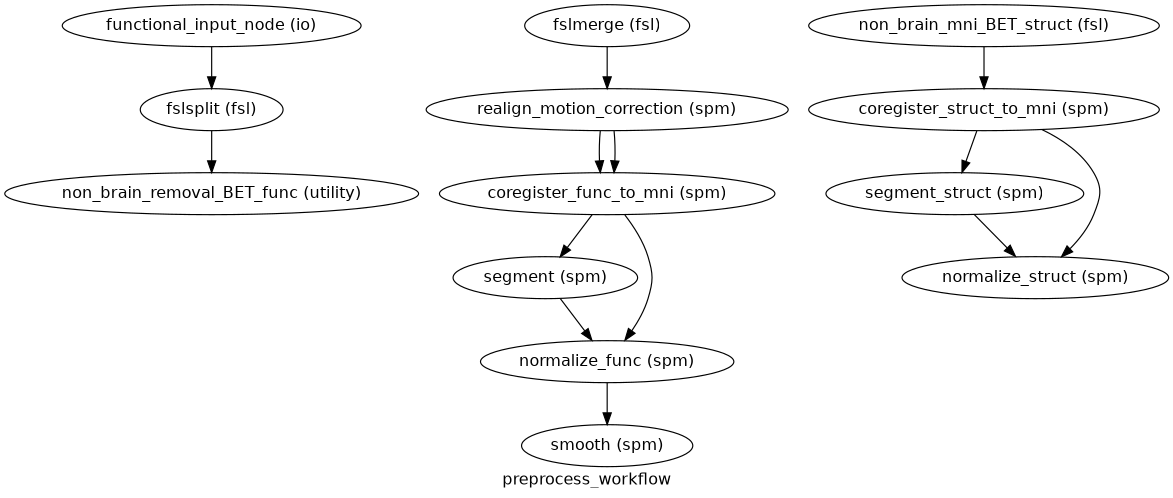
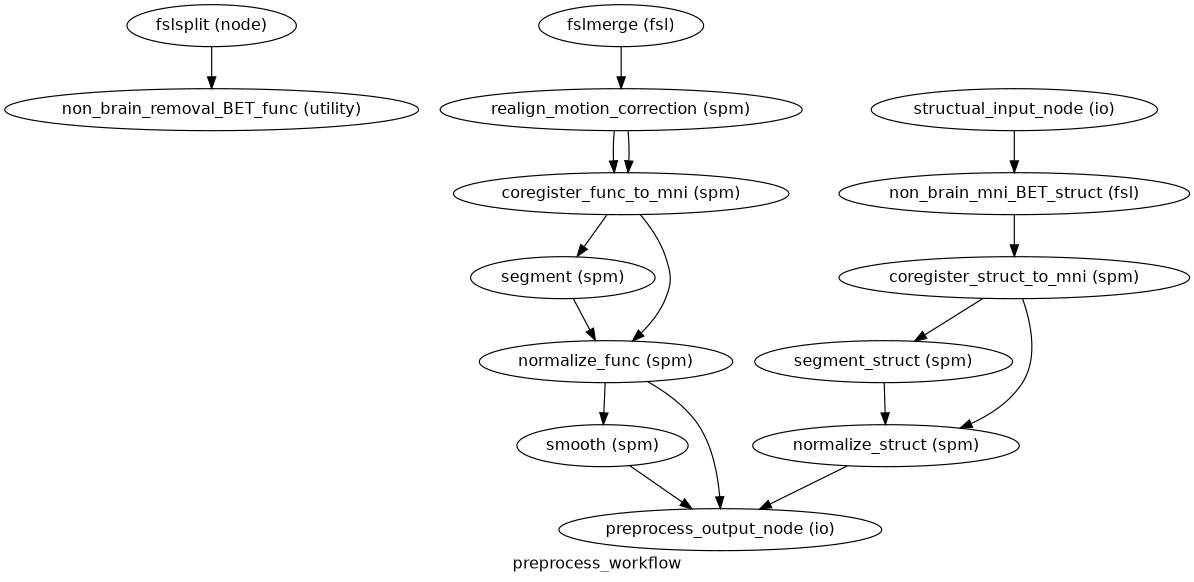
  digraph {
    fontname="DejaVu Sans"
    label=preprocess_workflow
    node [fontname="DejaVu Sans"]
    edge [fontname="DejaVu Sans"]
-   n1 [label="functional_input_node (io)"]
-   n2 [label="fslsplit (fsl)"]
+   n2 [label="fslsplit (node)"]
    n3 [label="non_brain_removal_BET_func (utility)"]
    n4 [label="fslmerge (fsl)"]
    n5 [label="realign_motion_correction (spm)"]
    n6 [label="coregister_func_to_mni (spm)"]
    n7 [label="segment (spm)"]
    n8 [label="normalize_func (spm)"]
    n9 [label="smooth (spm)"]
+   n10 [label="preprocess_output_node (io)"]
+   n11 [label="structual_input_node (io)"]
    n12 [label="non_brain_mni_BET_struct (fsl)"]
    n13 [label="coregister_struct_to_mni (spm)"]
    n14 [label="segment_struct (spm)"]
    n15 [label="normalize_struct (spm)"]
-   n1 -> n2
    n2 -> n3
    n4 -> n5
    n5 -> n6
    n5 -> n6
    n6 -> n7
    n6 -> n8
    n7 -> n8
    n8 -> n9
+   n8 -> n10
+   n9 -> n10
+   n11 -> n12
    n12 -> n13
    n13 -> n14
    n13 -> n15
    n14 -> n15
+   n15 -> n10
  }
